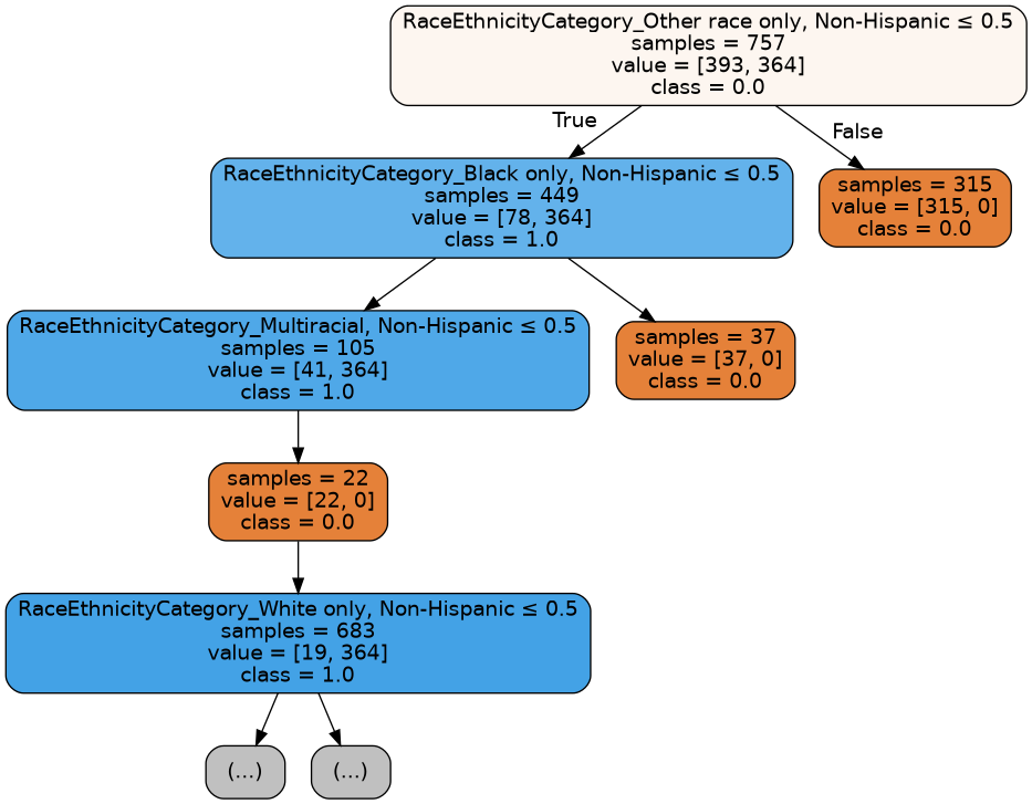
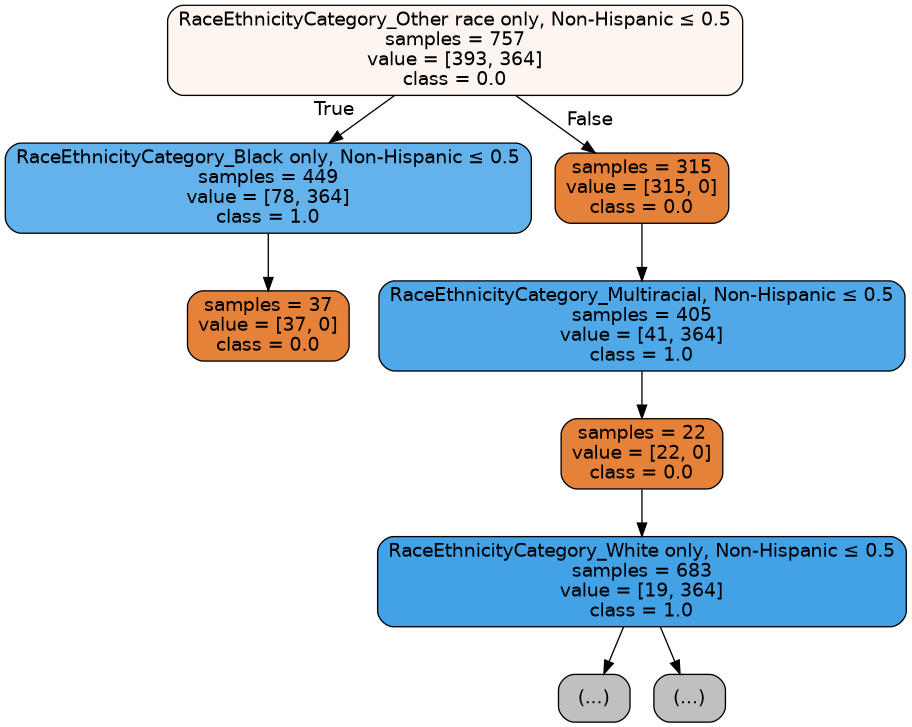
  digraph {
    node [color=black fillcolor="#e58139" fontname=helvetica shape=box style="filled, rounded"]
    edge [fontname=helvetica]
    n1 [fillcolor="#fdf6f0" label=<RaceEthnicityCategory_Other race only, Non-Hispanic &le; 0.5<br/>samples = 757<br/>value = [393, 364]<br/>class = 0.0>]
    n2 [fillcolor="#63b2eb" label=<RaceEthnicityCategory_Black only, Non-Hispanic &le; 0.5<br/>samples = 449<br/>value = [78, 364]<br/>class = 1.0>]
    n3 [label=<samples = 315<br/>value = [315, 0]<br/>class = 0.0>]
-   n4 [fillcolor="#4fa8e8" label=<RaceEthnicityCategory_Multiracial, Non-Hispanic &le; 0.5<br/>samples = 105<br/>value = [41, 364]<br/>class = 1.0>]
+   n4 [fillcolor="#4fa8e8" label=<RaceEthnicityCategory_Multiracial, Non-Hispanic &le; 0.5<br/>samples = 405<br/>value = [41, 364]<br/>class = 1.0>]
    n5 [label=<samples = 37<br/>value = [37, 0]<br/>class = 0.0>]
    n6 [label=<samples = 22<br/>value = [22, 0]<br/>class = 0.0>]
    n7 [fillcolor="#43a2e6" label=<RaceEthnicityCategory_White only, Non-Hispanic &le; 0.5<br/>samples = 683<br/>value = [19, 364]<br/>class = 1.0>]
    n8 [fillcolor="#C0C0C0" label="(...)"]
    n9 [fillcolor="#C0C0C0" label="(...)"]
    n1 -> n2 [headlabel=True labelangle=45 labeldistance=2.5]
    n1 -> n3 [headlabel=False labelangle=-45 labeldistance=2.5]
-   n2 -> n4
+   n3 -> n4
    n2 -> n5
    n4 -> n6
    n6 -> n7
    n7 -> n8
    n7 -> n9
  }
